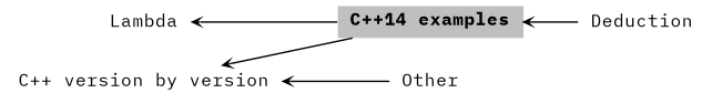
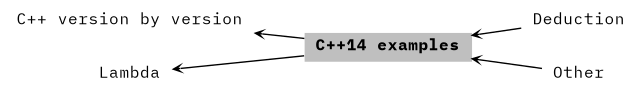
  digraph {
    fontname="IBM Plex Mono"
    rankdir=LR
    node [color=black fontname="IBM Plex Mono" fontsize=12 shape=plaintext]
    edge [arrowhead=open arrowsize=0.5 arrowtail=open dir=back fontname="IBM Plex Mono" fontsize=15 labelfontsize=15 shape=plaintext style=solid]
    n1 [height=0.2 label="C++ version by version" width=0.4]
    n2 [fillcolor=grey75 fontcolor=black height=0.2 label=<<b>C++14 examples</b>> style=filled width=0.4]
    n3 [height=0.2 label=Deduction width=0.4]
    n4 [height=0.2 label=Other width=0.4]
    n5 [height=0.2 label=Lambda width=0.4]
    n1 -> n2
    n2 -> n3
-   n1 -> n4
+   n2 -> n4
    n5 -> n2
  }
